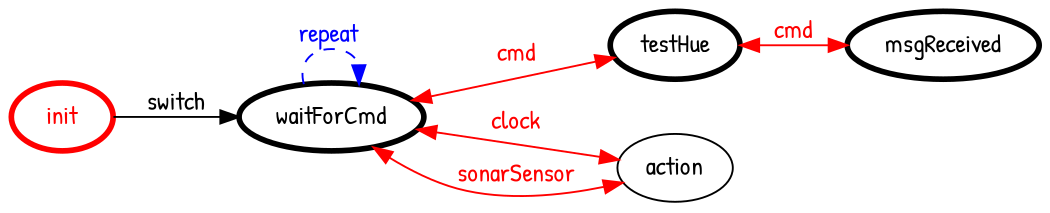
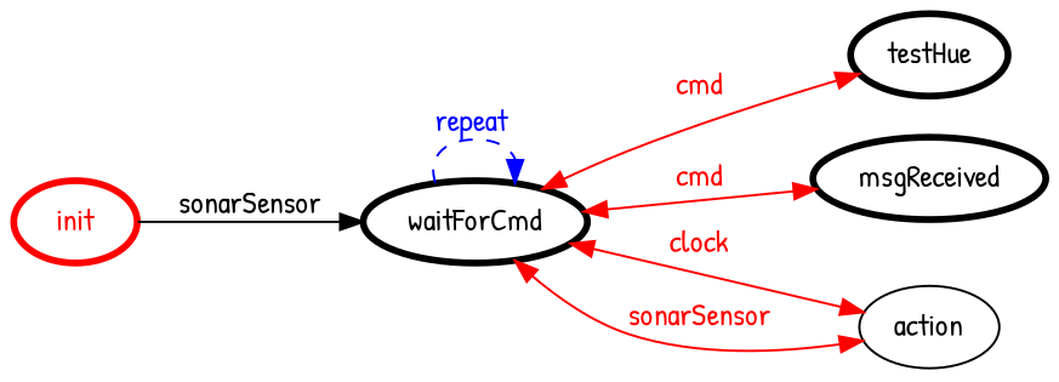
  digraph {
    fontname="Patrick Hand"
    rankdir=LR
    node [color=black fontcolor=black fontname="Patrick Hand" penwidth=3]
    edge [color=red fontcolor=red fontname="Patrick Hand" dir=both]
    init [color=red fontcolor=red]
    waitForCmd
    testHue
    msgReceived
    action [color="" fontcolor="" penwidth=""]
-   init -> waitForCmd [color=black fontcolor=black label=switch dir=""]
+   init -> waitForCmd [color=black fontcolor=black label=sonarSensor dir=""]
    waitForCmd -> waitForCmd [color=blue fontcolor=blue label="repeat " style=dashed dir=""]
    waitForCmd -> testHue [label=cmd]
-   testHue -> msgReceived [label=cmd]
+   waitForCmd -> msgReceived [label=cmd]
    waitForCmd -> action [label=clock]
    waitForCmd -> action [label=sonarSensor]
  }
